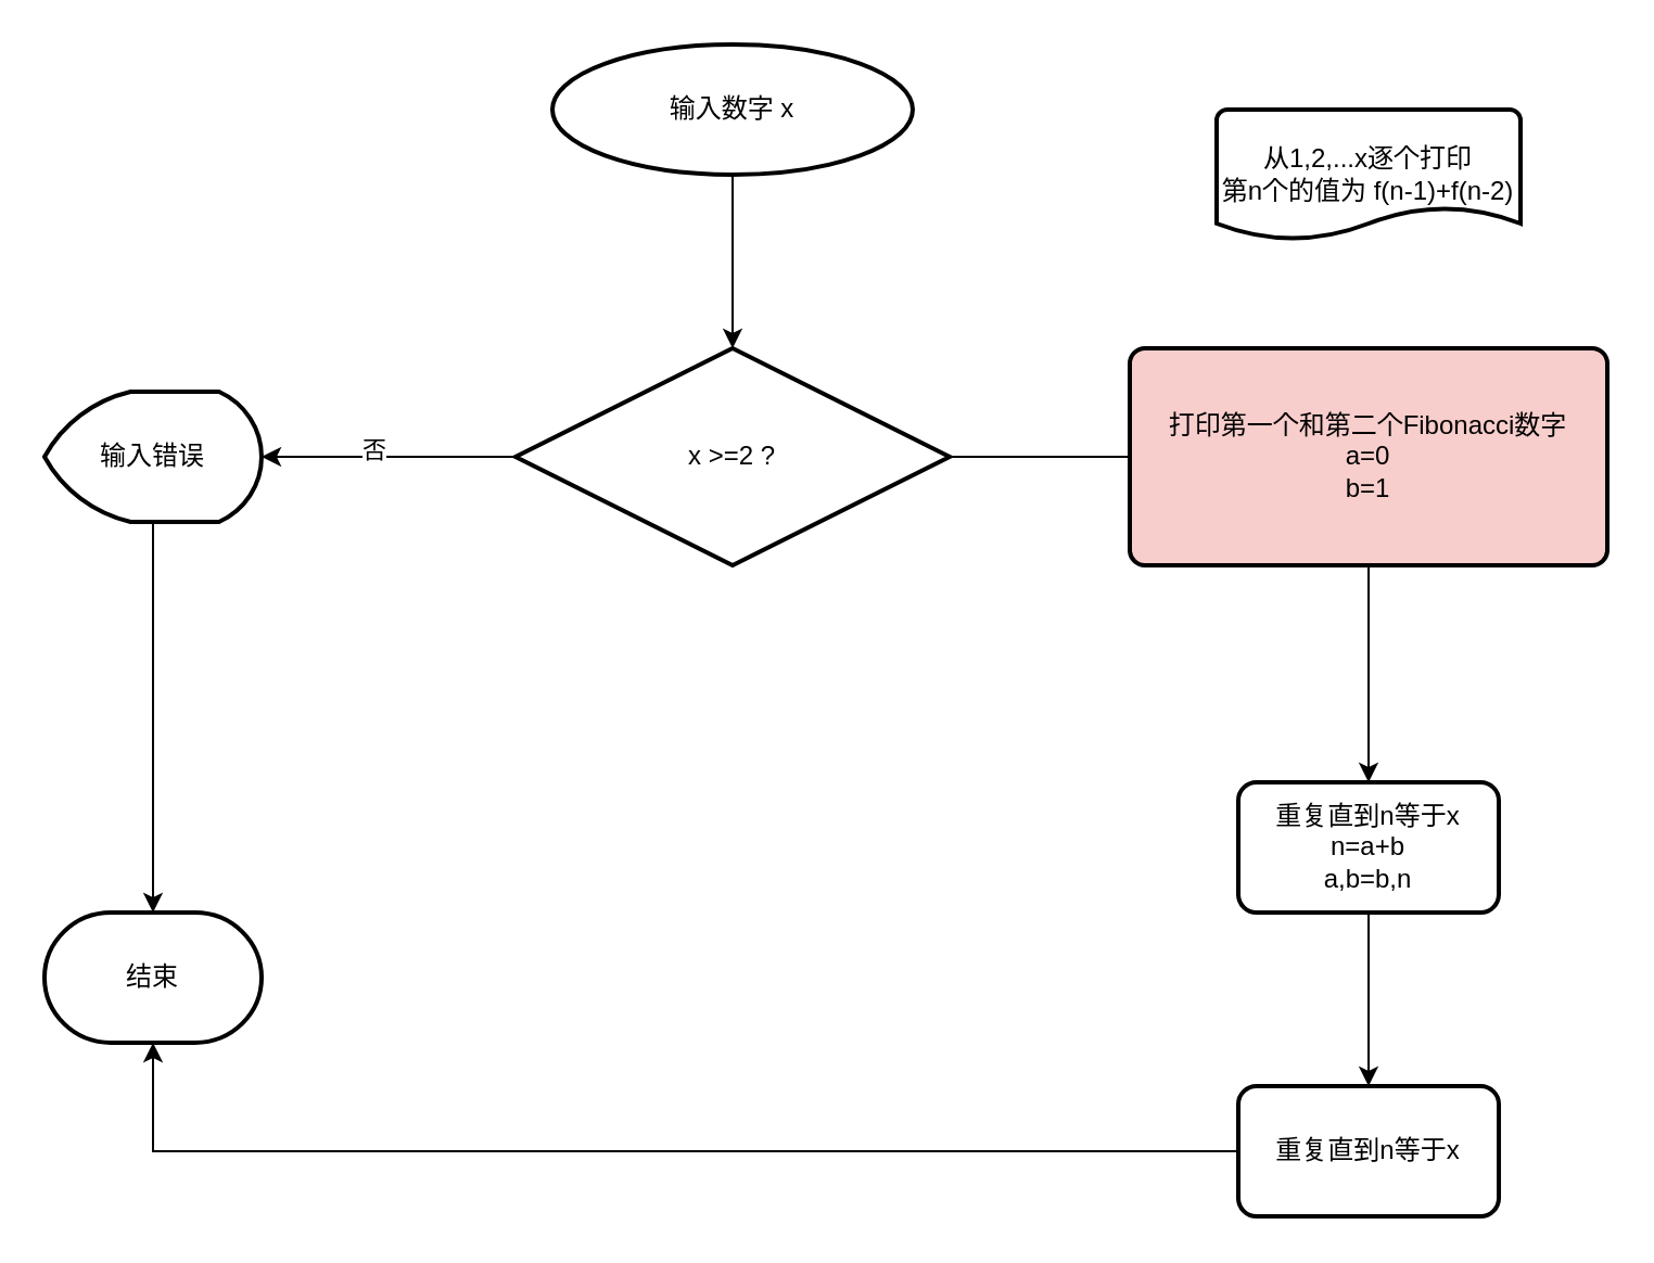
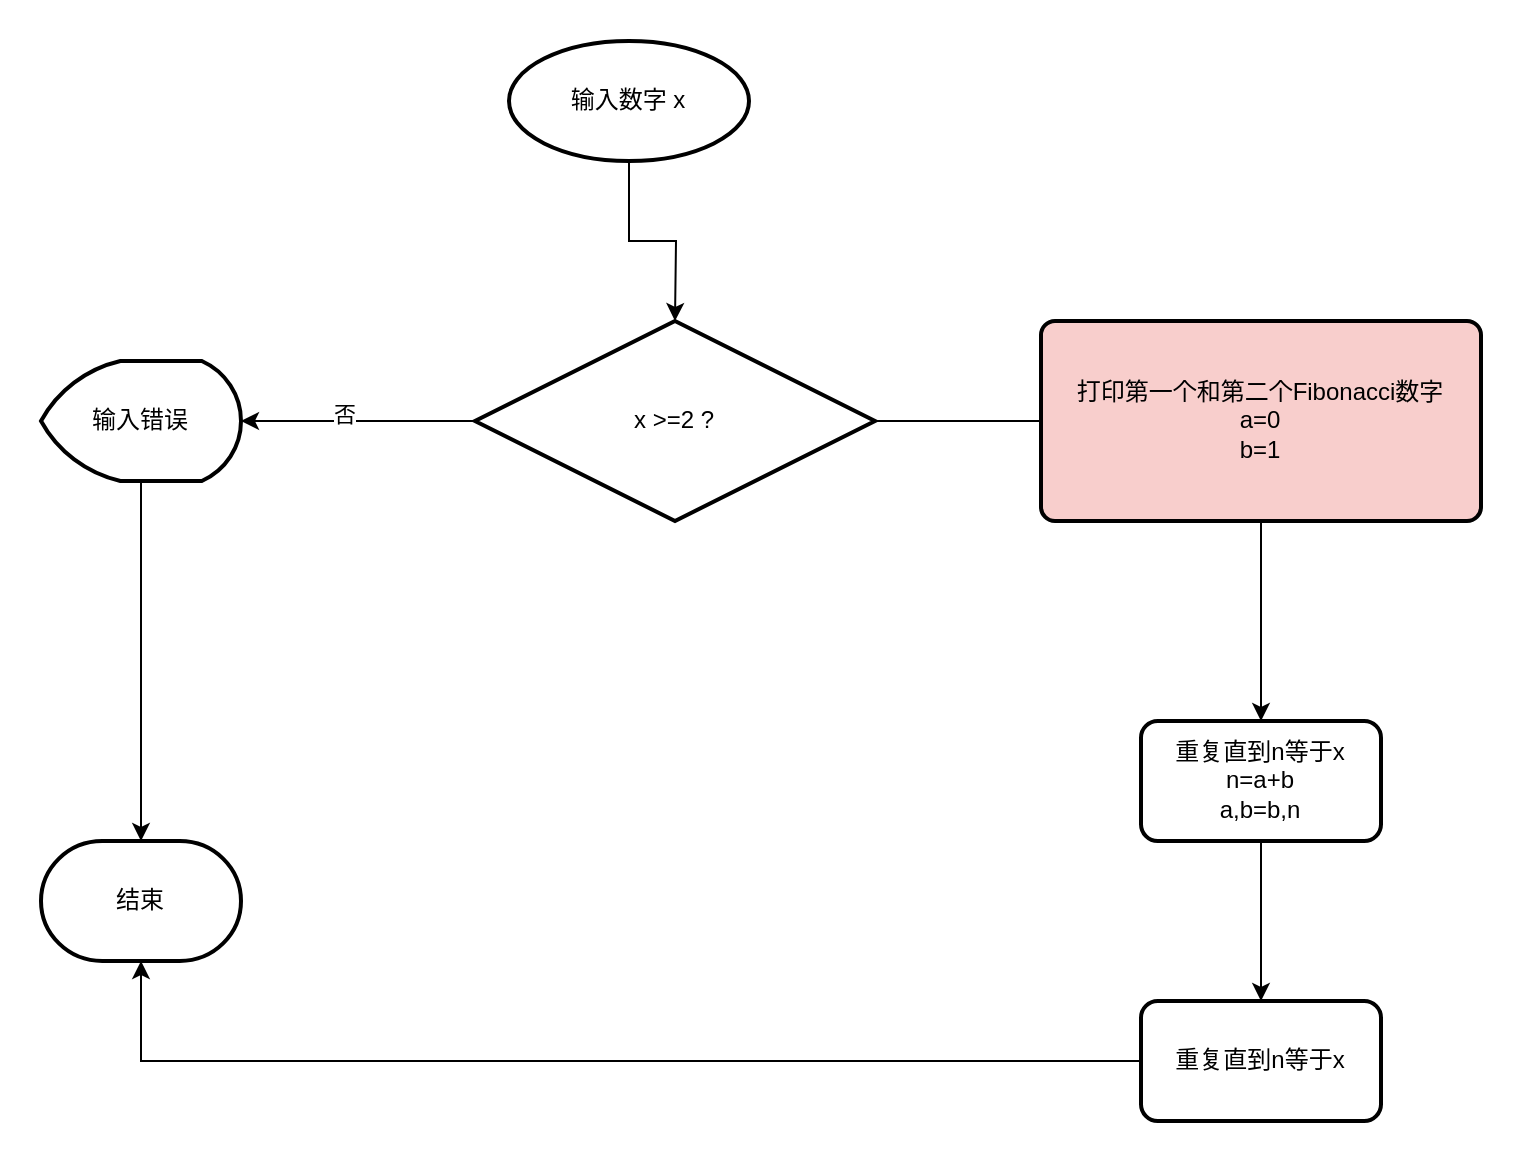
  <mxCell id="0" />
  <mxCell id="1" parent="0" />
  <mxCell id="2" value="" style="edgeStyle=orthogonalEdgeStyle;rounded=0;orthogonalLoop=1;jettySize=auto;html=1;" edge="1" parent="1" source="3"><mxGeometry relative="1" as="geometry"><mxPoint x="337" y="160" as="targetPoint" /></mxGeometry></mxCell>
- <mxCell id="3" value="输入数字 x" style="strokeWidth=2;html=1;shape=mxgraph.flowchart.start_1;whiteSpace=wrap;" vertex="1" parent="1"><mxGeometry x="254" y="20" width="166" height="60" as="geometry" /></mxCell>
+ <mxCell id="3" value="输入数字 x" style="strokeWidth=2;html=1;shape=mxgraph.flowchart.start_1;whiteSpace=wrap;" vertex="1" parent="1"><mxGeometry x="254" y="20" width="120" height="60" as="geometry" /></mxCell>
  <mxCell id="4" style="edgeStyle=orthogonalEdgeStyle;rounded=0;orthogonalLoop=1;jettySize=auto;html=1;entryX=1;entryY=0.5;entryDx=0;entryDy=0;" edge="1" parent="1" source="7"><mxGeometry relative="1" as="geometry"><mxPoint x="120" y="210" as="targetPoint" /></mxGeometry></mxCell>
  <mxCell id="5" value="否" style="edgeLabel;html=1;align=center;verticalAlign=middle;resizable=0;points=[];" vertex="1" connectable="0" parent="4"><mxGeometry x="0.115" y="-4" relative="1" as="geometry"><mxPoint as="offset" /></mxGeometry></mxCell>
  <mxCell id="6" style="edgeStyle=orthogonalEdgeStyle;rounded=0;orthogonalLoop=1;jettySize=auto;html=1;endArrow=none;" edge="1" parent="1" source="7" target="12"><mxGeometry relative="1" as="geometry" /></mxCell>
  <mxCell id="7" value="x &amp;gt;=2 ?" style="strokeWidth=2;html=1;shape=mxgraph.flowchart.decision;whiteSpace=wrap;" vertex="1" parent="1"><mxGeometry x="237" y="160" width="200" height="100" as="geometry" /></mxCell>
  <mxCell id="8" style="edgeStyle=orthogonalEdgeStyle;rounded=0;orthogonalLoop=1;jettySize=auto;html=1;" edge="1" parent="1" source="9" target="10"><mxGeometry relative="1" as="geometry" /></mxCell>
  <mxCell id="9" value="输入错误" style="strokeWidth=2;html=1;shape=mxgraph.flowchart.display;whiteSpace=wrap;" vertex="1" parent="1"><mxGeometry x="20" y="180" width="100" height="60" as="geometry" /></mxCell>
  <mxCell id="10" value="结束" style="strokeWidth=2;html=1;shape=mxgraph.flowchart.terminator;whiteSpace=wrap;" vertex="1" parent="1"><mxGeometry x="20" y="420" width="100" height="60" as="geometry" /></mxCell>
  <mxCell id="11" value="" style="edgeStyle=orthogonalEdgeStyle;rounded=0;orthogonalLoop=1;jettySize=auto;html=1;" edge="1" parent="1" source="12" target="15"><mxGeometry relative="1" as="geometry" /></mxCell>
  <mxCell id="12" value="打印第一个和第二个Fibonacci数字&lt;div&gt;a=0&lt;/div&gt;&lt;div&gt;b=1&lt;/div&gt;" style="rounded=1;whiteSpace=wrap;html=1;absoluteArcSize=1;arcSize=14;strokeWidth=2;fillColor=#f8cecc;" vertex="1" parent="1"><mxGeometry x="520" y="160" width="220" height="100" as="geometry" /></mxCell>
- <mxCell id="13" value="从1,2,...x逐个打印&lt;div&gt;第n个的值为 f(n-1)+f(n-2)&lt;/div&gt;" style="strokeWidth=2;html=1;shape=mxgraph.flowchart.document2;whiteSpace=wrap;size=0.25;" vertex="1" parent="1"><mxGeometry x="560" y="50" width="140" height="60" as="geometry" /></mxCell>
  <mxCell id="14" value="" style="edgeStyle=orthogonalEdgeStyle;rounded=0;orthogonalLoop=1;jettySize=auto;html=1;" edge="1" parent="1" source="15" target="16"><mxGeometry relative="1" as="geometry" /></mxCell>
  <mxCell id="15" value="重复直到n等于x&lt;div&gt;n=a+b&lt;/div&gt;&lt;div&gt;a,b=b,n&lt;/div&gt;" style="whiteSpace=wrap;html=1;rounded=1;arcSize=14;strokeWidth=2;" vertex="1" parent="1"><mxGeometry x="570" y="360" width="120" height="60" as="geometry" /></mxCell>
  <mxCell id="16" value="重复直到n等于x" style="whiteSpace=wrap;html=1;rounded=1;arcSize=14;strokeWidth=2;" vertex="1" parent="1"><mxGeometry x="570" y="500" width="120" height="60" as="geometry" /></mxCell>
  <mxCell id="17" style="edgeStyle=orthogonalEdgeStyle;rounded=0;orthogonalLoop=1;jettySize=auto;html=1;entryX=0.5;entryY=1;entryDx=0;entryDy=0;entryPerimeter=0;" edge="1" parent="1" source="16" target="10"><mxGeometry relative="1" as="geometry" /></mxCell>
